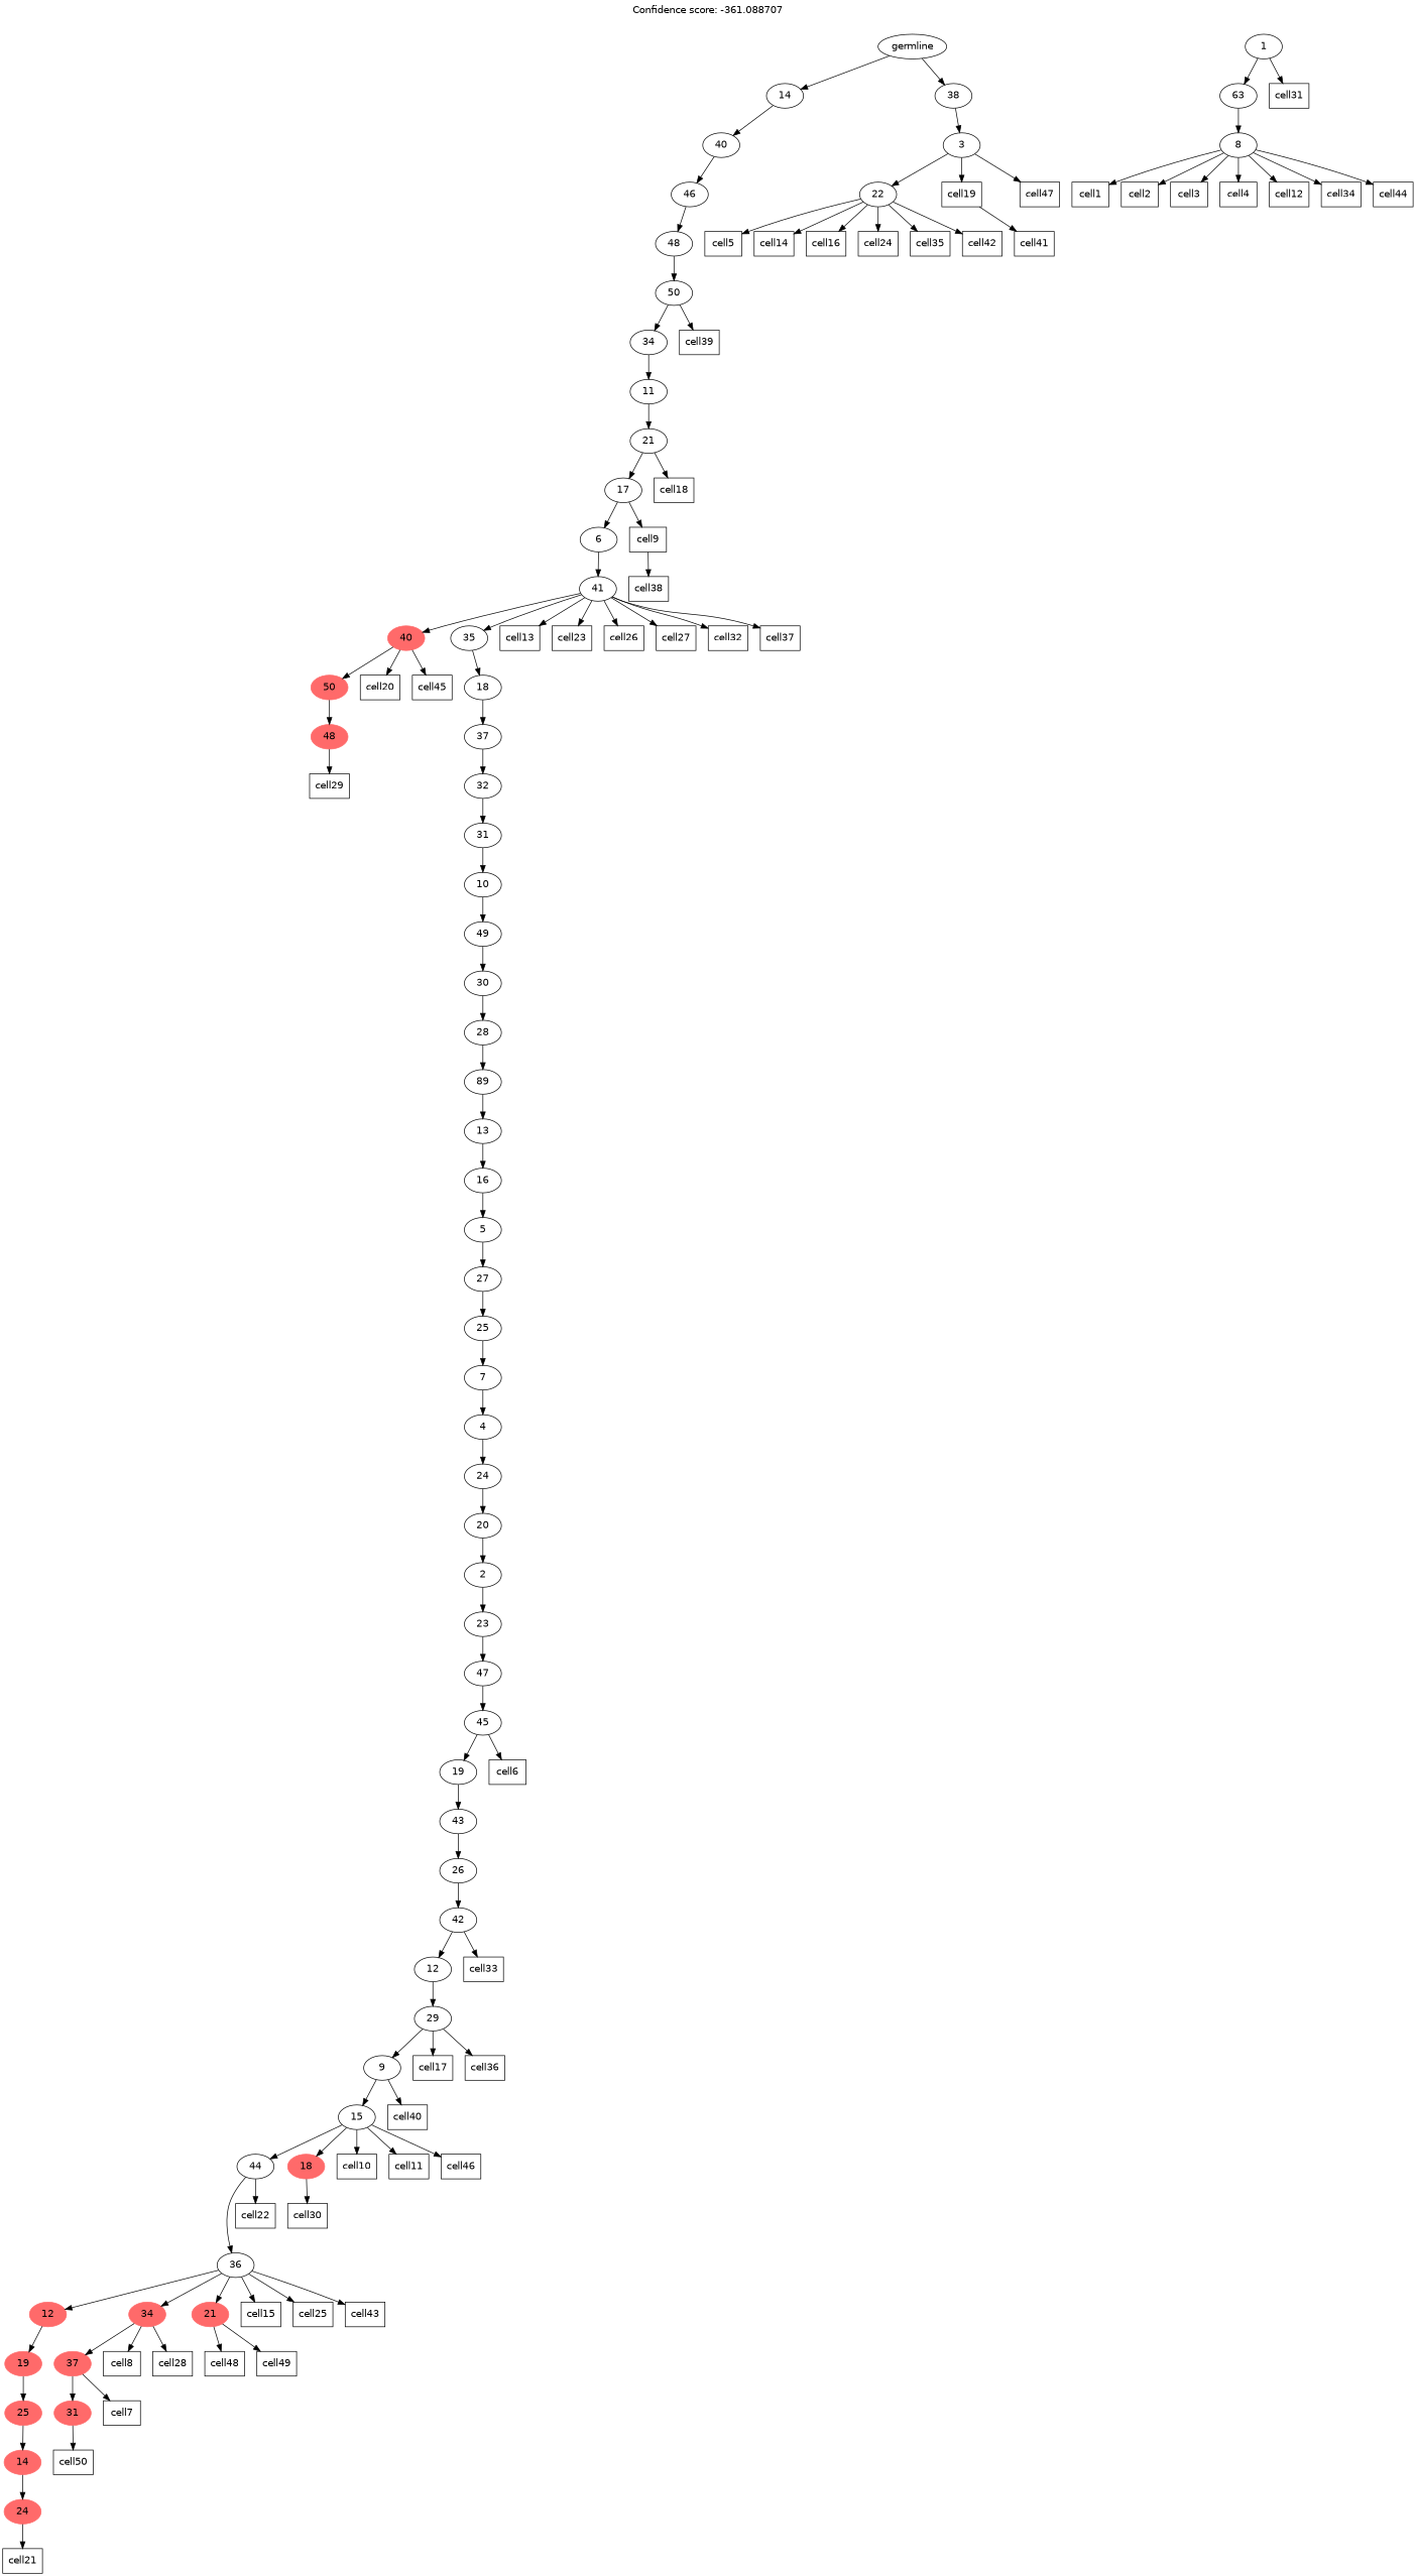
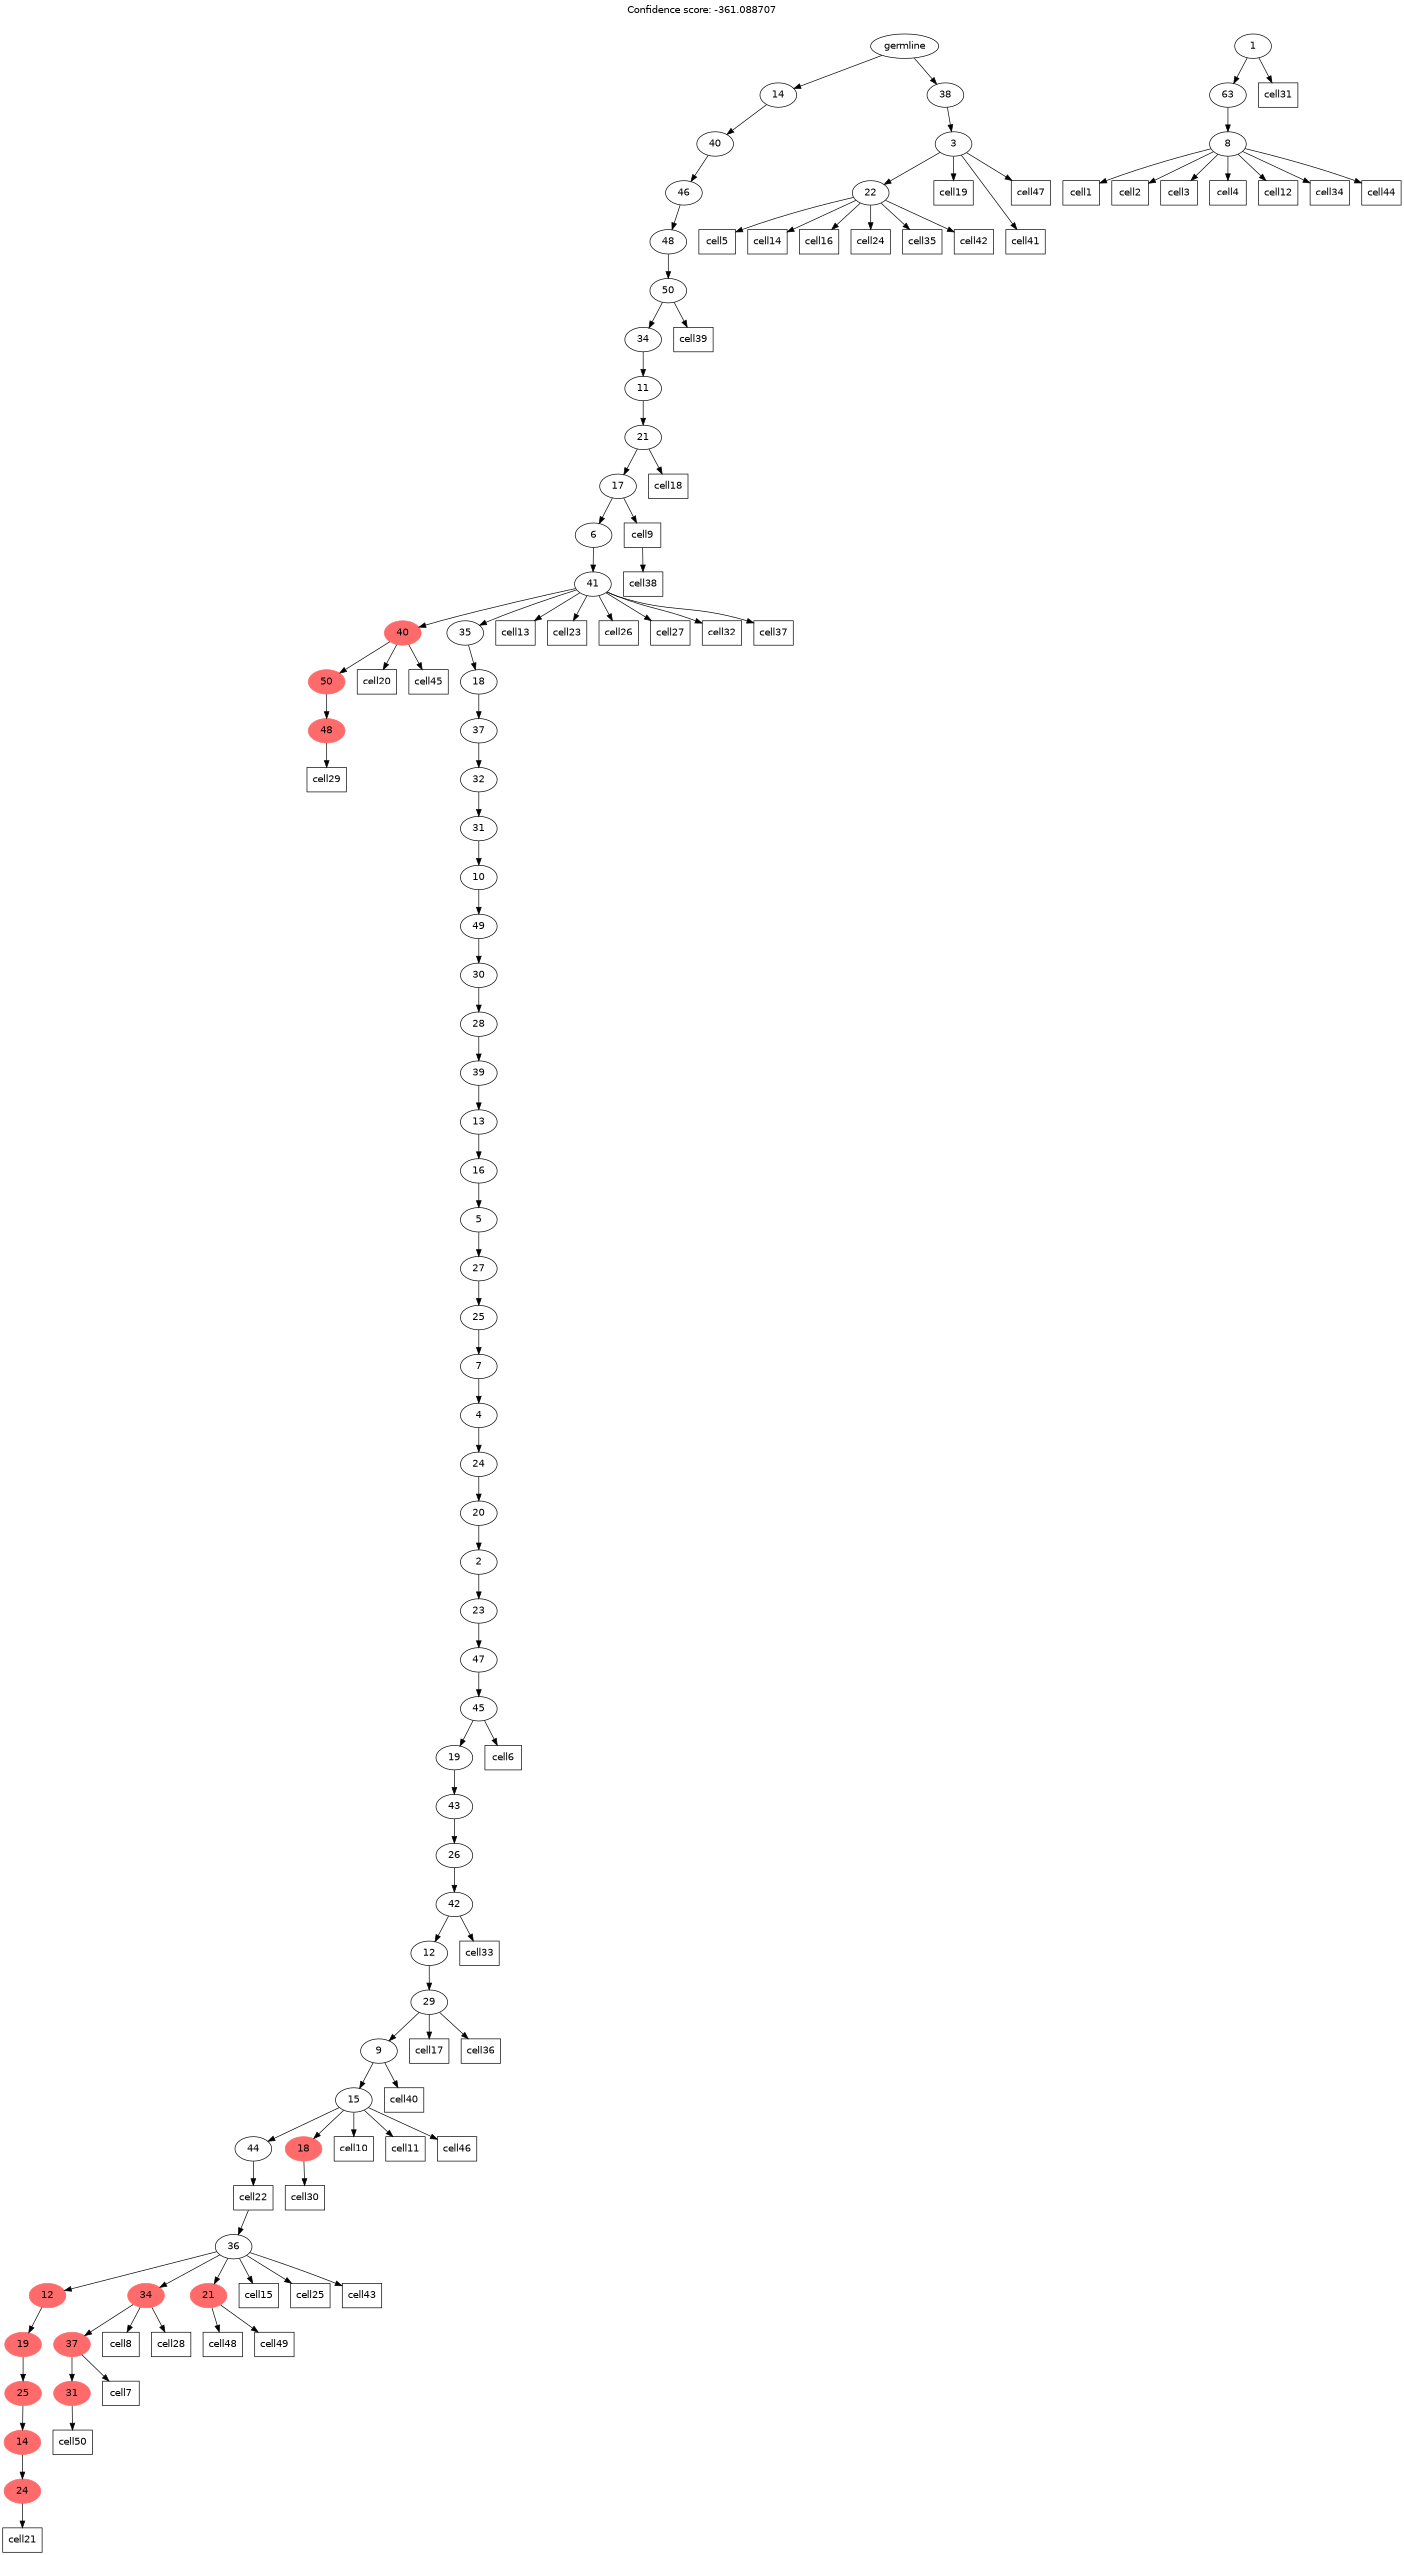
  digraph {
    fontname="DejaVu Sans"
    label="Confidence score: -361.088707"
    labelloc=t
    node [fontname="DejaVu Sans"]
    edge [fontname="DejaVu Sans"]
    n1 [color=indianred1 label=50 style=filled]
    n2 [color=indianred1 label=48 style=filled]
    cell29 [shape=box]
    n4 [color=indianred1 label=40 style=filled]
    cell20 [shape=box]
    cell45 [shape=box]
    n7 [color=indianred1 label=14 style=filled]
    n8 [color=indianred1 label=24 style=filled]
    cell21 [shape=box]
    n10 [color=indianred1 label=25 style=filled]
    n11 [color=indianred1 label=19 style=filled]
    n12 [color=indianred1 label=12 style=filled]
    n13 [color=indianred1 label=37 style=filled]
    n14 [color=indianred1 label=31 style=filled]
    cell7 [shape=box]
    cell50 [shape=box]
    n17 [color=indianred1 label=34 style=filled]
    cell8 [shape=box]
    cell28 [shape=box]
    n20 [label=63]
    n21 [label=8]
    cell1 [shape=box]
    cell2 [shape=box]
    cell3 [shape=box]
    cell4 [shape=box]
    cell12 [shape=box]
    cell34 [shape=box]
    cell44 [shape=box]
    n29 [label=1]
    cell31 [shape=box]
    n31 [label=36]
    n32 [color=indianred1 label=21 style=filled]
    cell15 [shape=box]
    cell25 [shape=box]
    cell43 [shape=box]
    cell48 [shape=box]
    cell49 [shape=box]
    n38 [label=44]
    cell22 [shape=box]
    n40 [label=15]
    n41 [color=indianred1 label=18 style=filled]
    cell10 [shape=box]
    cell11 [shape=box]
    cell46 [shape=box]
    cell30 [shape=box]
    n46 [label=9]
    cell40 [shape=box]
    n48 [label=29]
    cell17 [shape=box]
    cell36 [shape=box]
    n51 [label=12]
    n52 [label=42]
    cell33 [shape=box]
    n54 [label=26]
    n55 [label=43]
    n56 [label=19]
    n57 [label=45]
    cell6 [shape=box]
    n59 [label=47]
    n60 [label=23]
    n61 [label=2]
    n62 [label=20]
    n63 [label=24]
    n64 [label=4]
    n65 [label=7]
    n66 [label=25]
    n67 [label=27]
    n68 [label=5]
    n69 [label=16]
    n70 [label=13]
-   n71 [label=89]
+   n71 [label=39]
    n72 [label=28]
    n73 [label=30]
    n74 [label=49]
    n75 [label=10]
    n76 [label=31]
    n77 [label=32]
    n78 [label=37]
    n79 [label=18]
    n80 [label=35]
    n81 [label=41]
    cell13 [shape=box]
    cell23 [shape=box]
    cell26 [shape=box]
    cell27 [shape=box]
    cell32 [shape=box]
    cell37 [shape=box]
    n88 [label=6]
    cell38 [shape=box]
    n90 [label=17]
    cell9 [shape=box]
    n92 [label=21]
    cell18 [shape=box]
    n94 [label=11]
    n95 [label=34]
    n96 [label=50]
    cell39 [shape=box]
    n98 [label=48]
    n99 [label=46]
    n100 [label=40]
    n101 [label=14]
    n102 [label=3]
    n103 [label=22]
    cell19 [shape=box]
    cell41 [shape=box]
    cell47 [shape=box]
    cell5 [shape=box]
    cell14 [shape=box]
    cell16 [shape=box]
    cell24 [shape=box]
    cell35 [shape=box]
    cell42 [shape=box]
    n113 [label=38]
    n114 [label=germline]
    n1 -> n2
    n2 -> cell29
    n4 -> n1
    n4 -> cell20
    n4 -> cell45
    n7 -> n8
    n8 -> cell21
    n10 -> n7
    n11 -> n10
    n12 -> n11
    n13 -> n14
    n13 -> cell7
    n14 -> cell50
    n17 -> n13
    n17 -> cell8
    n17 -> cell28
    n20 -> n21
    n21 -> cell1
    n21 -> cell2
    n21 -> cell3
    n21 -> cell4
    n21 -> cell12
    n21 -> cell34
    n21 -> cell44
    n29 -> n20
    n29 -> cell31
    n31 -> n12
    n31 -> n17
    n31 -> n32
    n31 -> cell15
    n31 -> cell25
    n31 -> cell43
    n32 -> cell48
    n32 -> cell49
-   n38 -> n31
+   cell22 -> n31
    n38 -> cell22
    n40 -> n38
    n40 -> n41
    n40 -> cell10
    n40 -> cell11
    n40 -> cell46
    n41 -> cell30
    n46 -> n40
    n46 -> cell40
    n48 -> n46
    n48 -> cell17
    n48 -> cell36
    n51 -> n48
    n52 -> n51
    n52 -> cell33
    n54 -> n52
    n55 -> n54
    n56 -> n55
    n57 -> n56
    n57 -> cell6
    n59 -> n57
    n60 -> n59
    n61 -> n60
    n62 -> n61
    n63 -> n62
    n64 -> n63
    n65 -> n64
    n66 -> n65
    n67 -> n66
    n68 -> n67
    n69 -> n68
    n70 -> n69
    n71 -> n70
    n72 -> n71
    n73 -> n72
    n74 -> n73
    n75 -> n74
    n76 -> n75
    n77 -> n76
    n78 -> n77
    n79 -> n78
    n80 -> n79
    n81 -> n4
    n81 -> n80
    n81 -> cell13
    n81 -> cell23
    n81 -> cell26
    n81 -> cell27
    n81 -> cell32
    n81 -> cell37
    n88 -> n81
    n90 -> n88
    n90 -> cell9
    cell9 -> cell38
    n92 -> n90
    n92 -> cell18
    n94 -> n92
    n95 -> n94
    n96 -> n95
    n96 -> cell39
    n98 -> n96
    n99 -> n98
    n100 -> n99
    n101 -> n100
    n102 -> n103
    n102 -> cell19
-   cell19 -> cell41
+   n102 -> cell41
    n102 -> cell47
    n103 -> cell5
    n103 -> cell14
    n103 -> cell16
    n103 -> cell24
    n103 -> cell35
    n103 -> cell42
    n113 -> n102
    n114 -> n101
    n114 -> n113
  }
